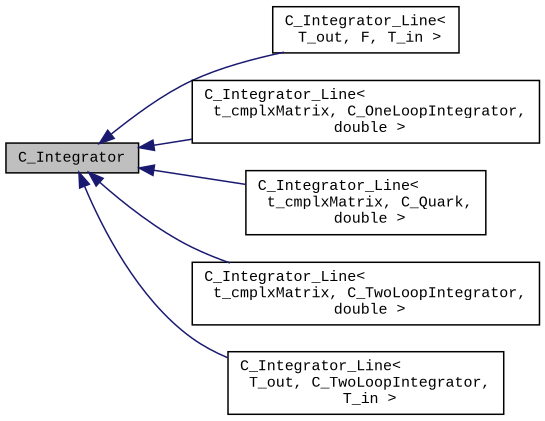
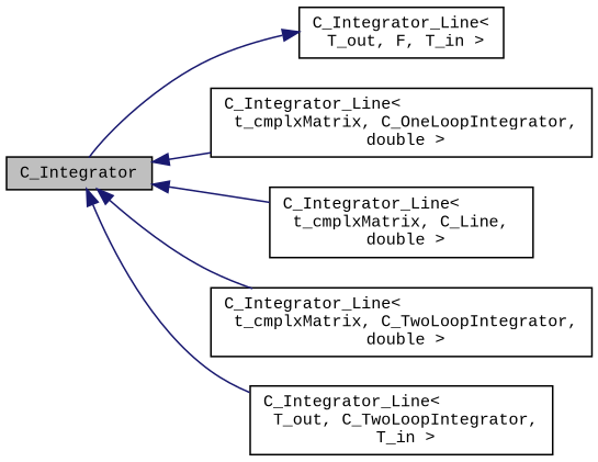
  digraph {
    fontname="Liberation Mono"
    rankdir=LR
    node [color=black fillcolor=white fontname="Liberation Mono" fontsize=10 shape=record style=filled]
    edge [color=midnightblue dir=back fontname="Liberation Mono" fontsize=10 labelfontname=Helvetica labelfontsize=10 style=solid]
    n1 [fillcolor=grey75 fontcolor=black height=0.2 label=C_Integrator width=0.4]
    n2 [height=0.2 label="C_Integrator_Line\<\l T_out, F, T_in \>" width=0.4]
    n3 [height=0.2 label="C_Integrator_Line\<\l t_cmplxMatrix, C_OneLoopIntegrator,\l double \>" width=0.4]
-   n4 [height=0.2 label="C_Integrator_Line\<\l t_cmplxMatrix, C_Quark,\l double \>" width=0.4]
+   n4 [height=0.2 label="C_Integrator_Line\<\l t_cmplxMatrix, C_Line,\l double \>" width=0.4]
    n5 [height=0.2 label="C_Integrator_Line\<\l t_cmplxMatrix, C_TwoLoopIntegrator,\l double \>" width=0.4]
    n6 [height=0.2 label="C_Integrator_Line\<\l T_out, C_TwoLoopIntegrator,\l T_in \>" width=0.4]
-   n1 -> n2
+   n2 -> n1
    n1 -> n3
    n1 -> n4
    n1 -> n5
    n1 -> n6
  }
